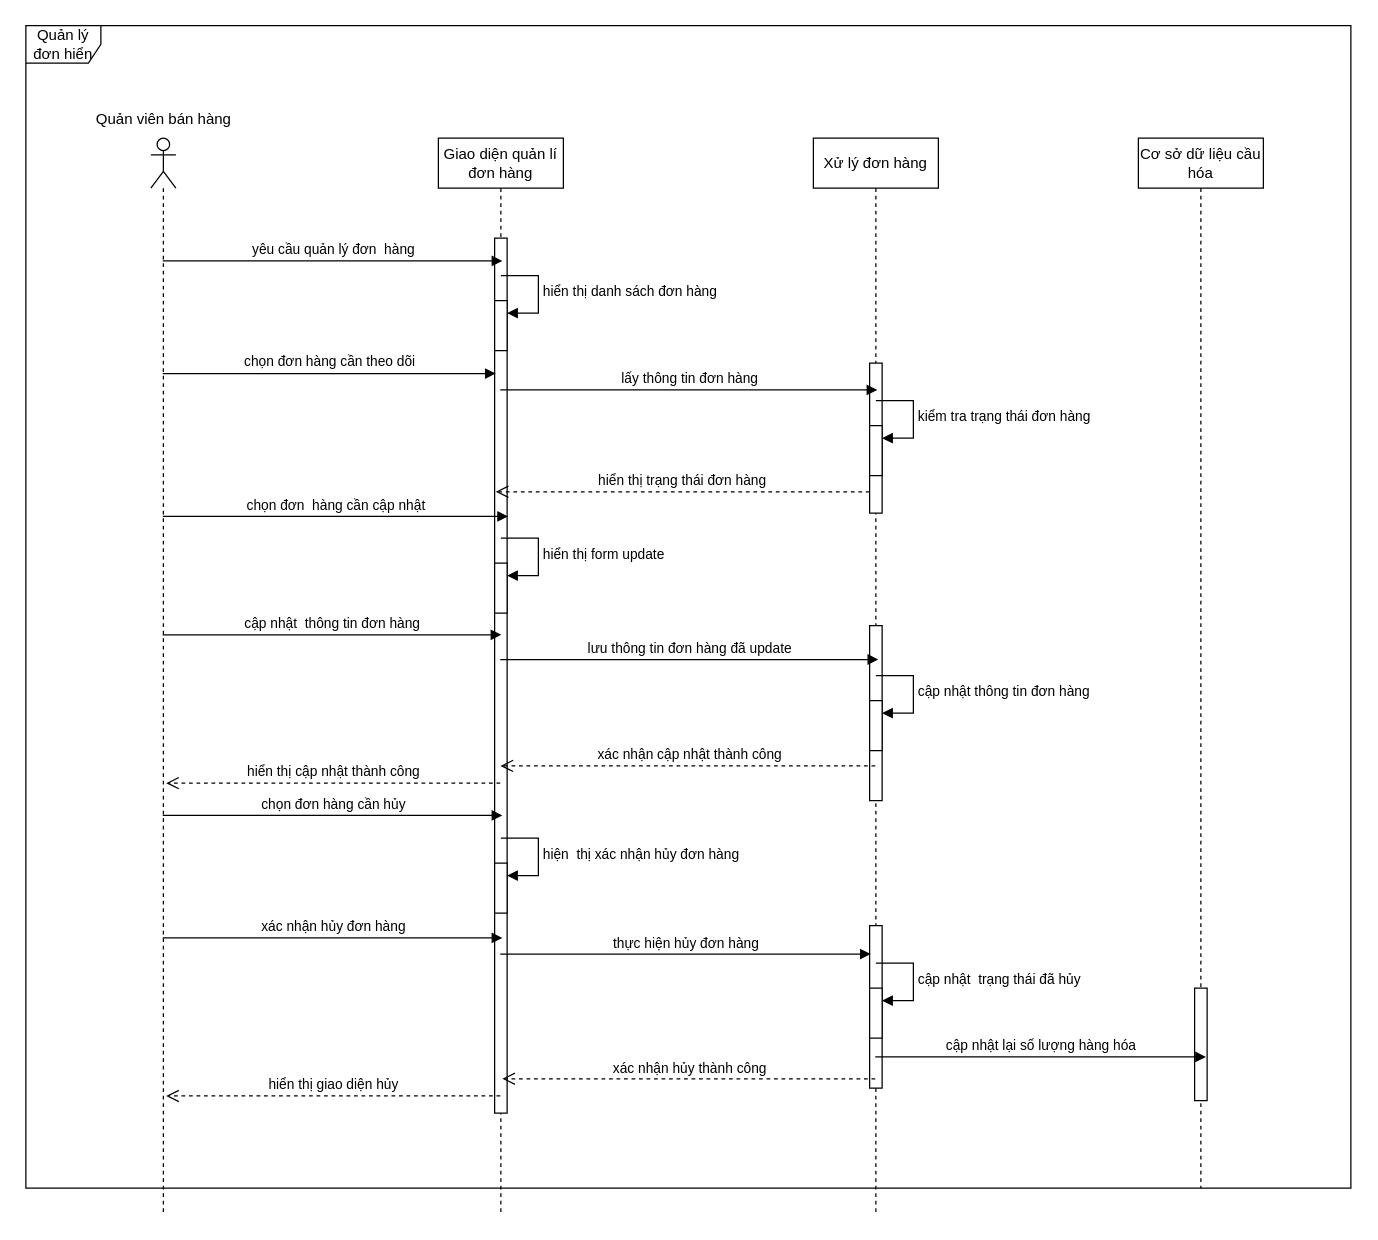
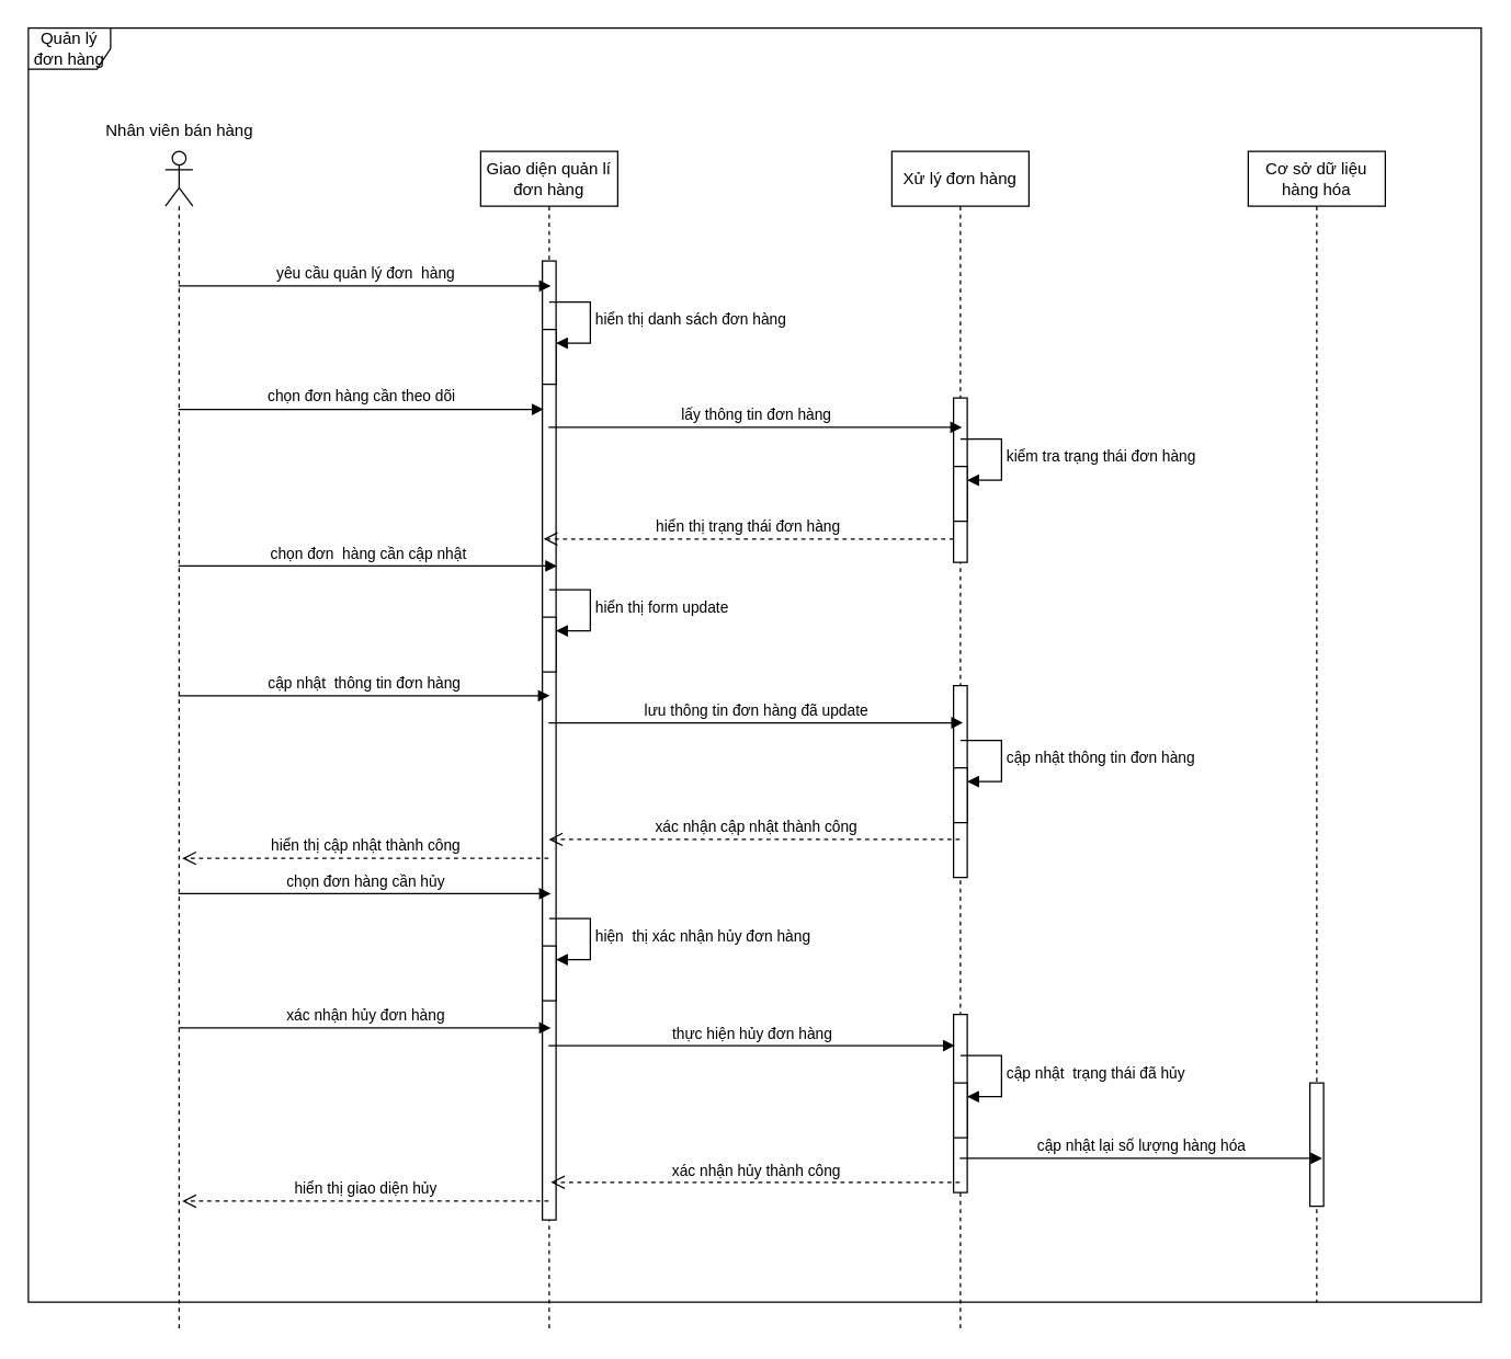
  <mxCell id="0" />
  <mxCell id="1" parent="0" />
- <mxCell id="2" value="Quản lý đơn hiển" style="shape=umlFrame;whiteSpace=wrap;html=1;pointerEvents=0;" parent="1" vertex="1"><mxGeometry x="20" y="20" width="1060" height="930" as="geometry" /></mxCell>
+ <mxCell id="2" value="Quản lý đơn hàng" style="shape=umlFrame;whiteSpace=wrap;html=1;pointerEvents=0;" parent="1" vertex="1"><mxGeometry x="20" y="20" width="1060" height="930" as="geometry" /></mxCell>
  <mxCell id="3" value="" style="shape=umlLifeline;perimeter=lifelinePerimeter;whiteSpace=wrap;html=1;container=1;dropTarget=0;collapsible=0;recursiveResize=0;outlineConnect=0;portConstraint=eastwest;newEdgeStyle={&quot;curved&quot;:0,&quot;rounded&quot;:0};participant=umlActor;" parent="1" vertex="1"><mxGeometry x="120" y="110" width="20" height="860" as="geometry" /></mxCell>
  <mxCell id="4" value="Giao diện quản lí đơn hàng" style="shape=umlLifeline;perimeter=lifelinePerimeter;whiteSpace=wrap;html=1;container=1;dropTarget=0;collapsible=0;recursiveResize=0;outlineConnect=0;portConstraint=eastwest;newEdgeStyle={&quot;curved&quot;:0,&quot;rounded&quot;:0};" parent="1" vertex="1"><mxGeometry x="350" y="110" width="100" height="860" as="geometry" /></mxCell>
  <mxCell id="5" value="" style="html=1;points=[[0,0,0,0,5],[0,1,0,0,-5],[1,0,0,0,5],[1,1,0,0,-5]];perimeter=orthogonalPerimeter;outlineConnect=0;targetShapes=umlLifeline;portConstraint=eastwest;newEdgeStyle={&quot;curved&quot;:0,&quot;rounded&quot;:0};" parent="4" vertex="1"><mxGeometry x="45" y="80" width="10" height="700" as="geometry" /></mxCell>
  <mxCell id="6" value="" style="html=1;points=[[0,0,0,0,5],[0,1,0,0,-5],[1,0,0,0,5],[1,1,0,0,-5]];perimeter=orthogonalPerimeter;outlineConnect=0;targetShapes=umlLifeline;portConstraint=eastwest;newEdgeStyle={&quot;curved&quot;:0,&quot;rounded&quot;:0};" parent="4" vertex="1"><mxGeometry x="45" y="130" width="10" height="40" as="geometry" /></mxCell>
  <mxCell id="7" value="hiển thị danh sách đơn hàng" style="html=1;align=left;spacingLeft=2;endArrow=block;rounded=0;edgeStyle=orthogonalEdgeStyle;curved=0;rounded=0;" parent="4" target="6" edge="1"><mxGeometry relative="1" as="geometry"><mxPoint x="50" y="110" as="sourcePoint" /><Array as="points"><mxPoint x="80" y="140" /></Array></mxGeometry></mxCell>
  <mxCell id="8" value="" style="html=1;points=[[0,0,0,0,5],[0,1,0,0,-5],[1,0,0,0,5],[1,1,0,0,-5]];perimeter=orthogonalPerimeter;outlineConnect=0;targetShapes=umlLifeline;portConstraint=eastwest;newEdgeStyle={&quot;curved&quot;:0,&quot;rounded&quot;:0};" parent="4" vertex="1"><mxGeometry x="45" y="340" width="10" height="40" as="geometry" /></mxCell>
  <mxCell id="9" value="hiển thị form update" style="html=1;align=left;spacingLeft=2;endArrow=block;rounded=0;edgeStyle=orthogonalEdgeStyle;curved=0;rounded=0;" parent="4" target="8" edge="1"><mxGeometry x="0.02" relative="1" as="geometry"><mxPoint x="50" y="320" as="sourcePoint" /><Array as="points"><mxPoint x="80" y="350" /></Array><mxPoint as="offset" /></mxGeometry></mxCell>
  <mxCell id="10" value="" style="html=1;points=[[0,0,0,0,5],[0,1,0,0,-5],[1,0,0,0,5],[1,1,0,0,-5]];perimeter=orthogonalPerimeter;outlineConnect=0;targetShapes=umlLifeline;portConstraint=eastwest;newEdgeStyle={&quot;curved&quot;:0,&quot;rounded&quot;:0};" parent="4" vertex="1"><mxGeometry x="45" y="580" width="10" height="40" as="geometry" /></mxCell>
  <mxCell id="11" value="hiện&amp;nbsp; thị xác nhận hủy đơn hàng" style="html=1;align=left;spacingLeft=2;endArrow=block;rounded=0;edgeStyle=orthogonalEdgeStyle;curved=0;rounded=0;" parent="4" target="10" edge="1"><mxGeometry relative="1" as="geometry"><mxPoint x="50" y="560" as="sourcePoint" /><Array as="points"><mxPoint x="80" y="590" /></Array></mxGeometry></mxCell>
  <mxCell id="12" value="Xử lý đơn hàng" style="shape=umlLifeline;perimeter=lifelinePerimeter;whiteSpace=wrap;html=1;container=1;dropTarget=0;collapsible=0;recursiveResize=0;outlineConnect=0;portConstraint=eastwest;newEdgeStyle={&quot;curved&quot;:0,&quot;rounded&quot;:0};" parent="1" vertex="1"><mxGeometry x="650" y="110" width="100" height="860" as="geometry" /></mxCell>
  <mxCell id="13" value="" style="html=1;points=[[0,0,0,0,5],[0,1,0,0,-5],[1,0,0,0,5],[1,1,0,0,-5]];perimeter=orthogonalPerimeter;outlineConnect=0;targetShapes=umlLifeline;portConstraint=eastwest;newEdgeStyle={&quot;curved&quot;:0,&quot;rounded&quot;:0};" parent="12" vertex="1"><mxGeometry x="45" y="180" width="10" height="120" as="geometry" /></mxCell>
  <mxCell id="14" value="" style="html=1;points=[[0,0,0,0,5],[0,1,0,0,-5],[1,0,0,0,5],[1,1,0,0,-5]];perimeter=orthogonalPerimeter;outlineConnect=0;targetShapes=umlLifeline;portConstraint=eastwest;newEdgeStyle={&quot;curved&quot;:0,&quot;rounded&quot;:0};" parent="12" vertex="1"><mxGeometry x="45" y="230" width="10" height="40" as="geometry" /></mxCell>
  <mxCell id="15" value="kiểm tra trạng thái đơn hàng" style="html=1;align=left;spacingLeft=2;endArrow=block;rounded=0;edgeStyle=orthogonalEdgeStyle;curved=0;rounded=0;" parent="12" target="14" edge="1"><mxGeometry relative="1" as="geometry"><mxPoint x="50" y="210" as="sourcePoint" /><Array as="points"><mxPoint x="80" y="240" /></Array></mxGeometry></mxCell>
  <mxCell id="16" value="" style="html=1;points=[[0,0,0,0,5],[0,1,0,0,-5],[1,0,0,0,5],[1,1,0,0,-5]];perimeter=orthogonalPerimeter;outlineConnect=0;targetShapes=umlLifeline;portConstraint=eastwest;newEdgeStyle={&quot;curved&quot;:0,&quot;rounded&quot;:0};" parent="12" vertex="1"><mxGeometry x="45" y="390" width="10" height="140" as="geometry" /></mxCell>
  <mxCell id="17" value="" style="html=1;points=[[0,0,0,0,5],[0,1,0,0,-5],[1,0,0,0,5],[1,1,0,0,-5]];perimeter=orthogonalPerimeter;outlineConnect=0;targetShapes=umlLifeline;portConstraint=eastwest;newEdgeStyle={&quot;curved&quot;:0,&quot;rounded&quot;:0};" parent="12" vertex="1"><mxGeometry x="45" y="450" width="10" height="40" as="geometry" /></mxCell>
  <mxCell id="18" value="cập nhật thông tin đơn hàng" style="html=1;align=left;spacingLeft=2;endArrow=block;rounded=0;edgeStyle=orthogonalEdgeStyle;curved=0;rounded=0;" parent="12" target="17" edge="1"><mxGeometry relative="1" as="geometry"><mxPoint x="50" y="430" as="sourcePoint" /><Array as="points"><mxPoint x="80" y="460" /></Array></mxGeometry></mxCell>
  <mxCell id="19" value="" style="html=1;points=[[0,0,0,0,5],[0,1,0,0,-5],[1,0,0,0,5],[1,1,0,0,-5]];perimeter=orthogonalPerimeter;outlineConnect=0;targetShapes=umlLifeline;portConstraint=eastwest;newEdgeStyle={&quot;curved&quot;:0,&quot;rounded&quot;:0};" parent="12" vertex="1"><mxGeometry x="45" y="630" width="10" height="130" as="geometry" /></mxCell>
  <mxCell id="20" value="" style="html=1;points=[[0,0,0,0,5],[0,1,0,0,-5],[1,0,0,0,5],[1,1,0,0,-5]];perimeter=orthogonalPerimeter;outlineConnect=0;targetShapes=umlLifeline;portConstraint=eastwest;newEdgeStyle={&quot;curved&quot;:0,&quot;rounded&quot;:0};" parent="12" vertex="1"><mxGeometry x="45" y="680" width="10" height="40" as="geometry" /></mxCell>
  <mxCell id="21" value="cập nhật&amp;nbsp; trạng thái đã hủy" style="html=1;align=left;spacingLeft=2;endArrow=block;rounded=0;edgeStyle=orthogonalEdgeStyle;curved=0;rounded=0;" parent="12" target="20" edge="1"><mxGeometry relative="1" as="geometry"><mxPoint x="50" y="660" as="sourcePoint" /><Array as="points"><mxPoint x="80" y="690" /></Array></mxGeometry></mxCell>
- <mxCell id="22" value="Cơ sở dữ liệu cầu hóa" style="shape=umlLifeline;perimeter=lifelinePerimeter;whiteSpace=wrap;html=1;container=1;dropTarget=0;collapsible=0;recursiveResize=0;outlineConnect=0;portConstraint=eastwest;newEdgeStyle={&quot;curved&quot;:0,&quot;rounded&quot;:0};" parent="1" vertex="1"><mxGeometry x="910" y="110" width="100" height="840" as="geometry" /></mxCell>
+ <mxCell id="22" value="Cơ sở dữ liệu hàng hóa" style="shape=umlLifeline;perimeter=lifelinePerimeter;whiteSpace=wrap;html=1;container=1;dropTarget=0;collapsible=0;recursiveResize=0;outlineConnect=0;portConstraint=eastwest;newEdgeStyle={&quot;curved&quot;:0,&quot;rounded&quot;:0};" parent="1" vertex="1"><mxGeometry x="910" y="110" width="100" height="840" as="geometry" /></mxCell>
  <mxCell id="23" value="" style="html=1;points=[[0,0,0,0,5],[0,1,0,0,-5],[1,0,0,0,5],[1,1,0,0,-5]];perimeter=orthogonalPerimeter;outlineConnect=0;targetShapes=umlLifeline;portConstraint=eastwest;newEdgeStyle={&quot;curved&quot;:0,&quot;rounded&quot;:0};" parent="22" vertex="1"><mxGeometry x="45" y="680" width="10" height="90" as="geometry" /></mxCell>
  <mxCell id="24" value="cập nhật lại số lượng hàng hóa" style="html=1;verticalAlign=bottom;endArrow=block;curved=0;rounded=0;entryX=0.541;entryY=0.875;entryDx=0;entryDy=0;entryPerimeter=0;" parent="1" source="12" target="22" edge="1"><mxGeometry width="80" relative="1" as="geometry"><mxPoint x="560" y="650" as="sourcePoint" /><mxPoint x="640" y="650" as="targetPoint" /></mxGeometry></mxCell>
  <mxCell id="25" value="xác nhận hủy thành công" style="html=1;verticalAlign=bottom;endArrow=open;dashed=1;endSize=8;curved=0;rounded=0;entryX=0.512;entryY=0.875;entryDx=0;entryDy=0;entryPerimeter=0;" parent="1" source="12" target="4" edge="1"><mxGeometry relative="1" as="geometry"><mxPoint x="640" y="650" as="sourcePoint" /><mxPoint x="560" y="650" as="targetPoint" /></mxGeometry></mxCell>
  <mxCell id="26" value="hiển thị giao diện hủy" style="html=1;verticalAlign=bottom;endArrow=open;dashed=1;endSize=8;curved=0;rounded=0;entryX=0.612;entryY=0.891;entryDx=0;entryDy=0;entryPerimeter=0;" parent="1" source="4" target="3" edge="1"><mxGeometry relative="1" as="geometry"><mxPoint x="640" y="650" as="sourcePoint" /><mxPoint x="560" y="650" as="targetPoint" /></mxGeometry></mxCell>
  <mxCell id="27" value="yêu cầu quản lý đơn&amp;nbsp; hàng" style="html=1;verticalAlign=bottom;endArrow=block;curved=0;rounded=0;entryX=0.619;entryY=0.026;entryDx=0;entryDy=0;entryPerimeter=0;" parent="1" source="3" target="5" edge="1"><mxGeometry width="80" relative="1" as="geometry"><mxPoint x="810" y="150" as="sourcePoint" /><mxPoint x="1080" y="150" as="targetPoint" /></mxGeometry></mxCell>
  <mxCell id="28" value="chọn đơn hàng cần theo dõi" style="html=1;verticalAlign=bottom;endArrow=block;curved=0;rounded=0;entryX=0.459;entryY=0.219;entryDx=0;entryDy=0;entryPerimeter=0;" parent="1" source="3" target="4" edge="1"><mxGeometry width="80" relative="1" as="geometry"><mxPoint x="740" y="170" as="sourcePoint" /><mxPoint x="1012" y="170" as="targetPoint" /></mxGeometry></mxCell>
  <mxCell id="29" value="lấy thông tin đơn hàng" style="html=1;verticalAlign=bottom;endArrow=block;curved=0;rounded=0;entryX=0.619;entryY=0.179;entryDx=0;entryDy=0;entryPerimeter=0;" parent="1" source="4" target="13" edge="1"><mxGeometry x="-0.002" width="80" relative="1" as="geometry"><mxPoint x="820" y="190" as="sourcePoint" /><mxPoint x="1121" y="190" as="targetPoint" /><mxPoint as="offset" /></mxGeometry></mxCell>
  <mxCell id="30" value="hiển thị trạng thái đơn hàng" style="html=1;verticalAlign=bottom;endArrow=open;dashed=1;endSize=8;curved=0;rounded=0;entryX=0.459;entryY=0.329;entryDx=0;entryDy=0;entryPerimeter=0;" parent="1" source="13" target="4" edge="1"><mxGeometry relative="1" as="geometry"><mxPoint x="800" y="370" as="sourcePoint" /><mxPoint x="497" y="370" as="targetPoint" /></mxGeometry></mxCell>
  <mxCell id="31" value="chọn đơn&amp;nbsp; hàng cần cập nhật" style="html=1;verticalAlign=bottom;endArrow=block;curved=0;rounded=0;entryX=1.073;entryY=0.318;entryDx=0;entryDy=0;entryPerimeter=0;" parent="1" source="3" target="5" edge="1"><mxGeometry width="80" relative="1" as="geometry"><mxPoint x="760" y="380" as="sourcePoint" /><mxPoint x="1030" y="380" as="targetPoint" /></mxGeometry></mxCell>
  <mxCell id="32" value="cập nhật&amp;nbsp; thông tin đơn hàng" style="html=1;verticalAlign=bottom;endArrow=block;curved=0;rounded=0;entryX=0.504;entryY=0.462;entryDx=0;entryDy=0;entryPerimeter=0;" parent="1" source="3" target="4" edge="1"><mxGeometry x="-0.003" width="80" relative="1" as="geometry"><mxPoint x="750" y="410" as="sourcePoint" /><mxPoint x="1024" y="410" as="targetPoint" /><mxPoint as="offset" /></mxGeometry></mxCell>
  <mxCell id="33" value="lưu thông tin đơn hàng đã update" style="html=1;verticalAlign=bottom;endArrow=block;curved=0;rounded=0;entryX=0.519;entryY=0.485;entryDx=0;entryDy=0;entryPerimeter=0;" parent="1" source="4" target="12" edge="1"><mxGeometry width="80" relative="1" as="geometry"><mxPoint x="800" y="380" as="sourcePoint" /><mxPoint x="1101" y="380" as="targetPoint" /></mxGeometry></mxCell>
  <mxCell id="34" value="xác nhận cập nhật thành công" style="html=1;verticalAlign=bottom;endArrow=open;dashed=1;endSize=8;curved=0;rounded=0;entryX=0.497;entryY=0.584;entryDx=0;entryDy=0;entryPerimeter=0;" parent="1" source="12" target="4" edge="1"><mxGeometry x="-0.004" relative="1" as="geometry"><mxPoint x="820" y="410" as="sourcePoint" /><mxPoint x="520" y="410" as="targetPoint" /><mxPoint as="offset" /></mxGeometry></mxCell>
  <mxCell id="35" value="hiển thị cập nhật thành công" style="html=1;verticalAlign=bottom;endArrow=open;dashed=1;endSize=8;curved=0;rounded=0;entryX=0.612;entryY=0.6;entryDx=0;entryDy=0;entryPerimeter=0;" parent="1" source="4" target="3" edge="1"><mxGeometry relative="1" as="geometry"><mxPoint x="800" y="430" as="sourcePoint" /><mxPoint x="530" y="430" as="targetPoint" /></mxGeometry></mxCell>
  <mxCell id="36" value="chọn đơn hàng cần hủy" style="html=1;verticalAlign=bottom;endArrow=block;curved=0;rounded=0;entryX=0.512;entryY=0.63;entryDx=0;entryDy=0;entryPerimeter=0;" parent="1" source="3" target="4" edge="1"><mxGeometry width="80" relative="1" as="geometry"><mxPoint x="780" y="430" as="sourcePoint" /><mxPoint x="1047" y="430" as="targetPoint" /></mxGeometry></mxCell>
  <mxCell id="37" value="xác nhận hủy đơn hàng" style="html=1;verticalAlign=bottom;endArrow=block;curved=0;rounded=0;entryX=0.512;entryY=0.744;entryDx=0;entryDy=0;entryPerimeter=0;" parent="1" source="3" target="4" edge="1"><mxGeometry width="80" relative="1" as="geometry"><mxPoint x="750" y="640" as="sourcePoint" /><mxPoint x="1021" y="640" as="targetPoint" /></mxGeometry></mxCell>
  <mxCell id="38" value="thực hiện hủy đơn hàng" style="html=1;verticalAlign=bottom;endArrow=block;curved=0;rounded=0;entryX=0.459;entryY=0.759;entryDx=0;entryDy=0;entryPerimeter=0;" parent="1" source="4" target="12" edge="1"><mxGeometry width="80" relative="1" as="geometry"><mxPoint x="800" y="650" as="sourcePoint" /><mxPoint x="1108" y="650" as="targetPoint" /></mxGeometry></mxCell>
- <mxCell id="39" value="Quản viên bán hàng" style="text;html=1;align=center;verticalAlign=middle;resizable=0;points=[];autosize=1;strokeColor=none;fillColor=none;" vertex="1" parent="1"><mxGeometry x="65" y="80" width="130" height="30" as="geometry" /></mxCell>
+ <mxCell id="39" value="Nhân viên bán hàng" style="text;html=1;align=center;verticalAlign=middle;resizable=0;points=[];autosize=1;strokeColor=none;fillColor=none;" vertex="1" parent="1"><mxGeometry x="65" y="80" width="130" height="30" as="geometry" /></mxCell>
